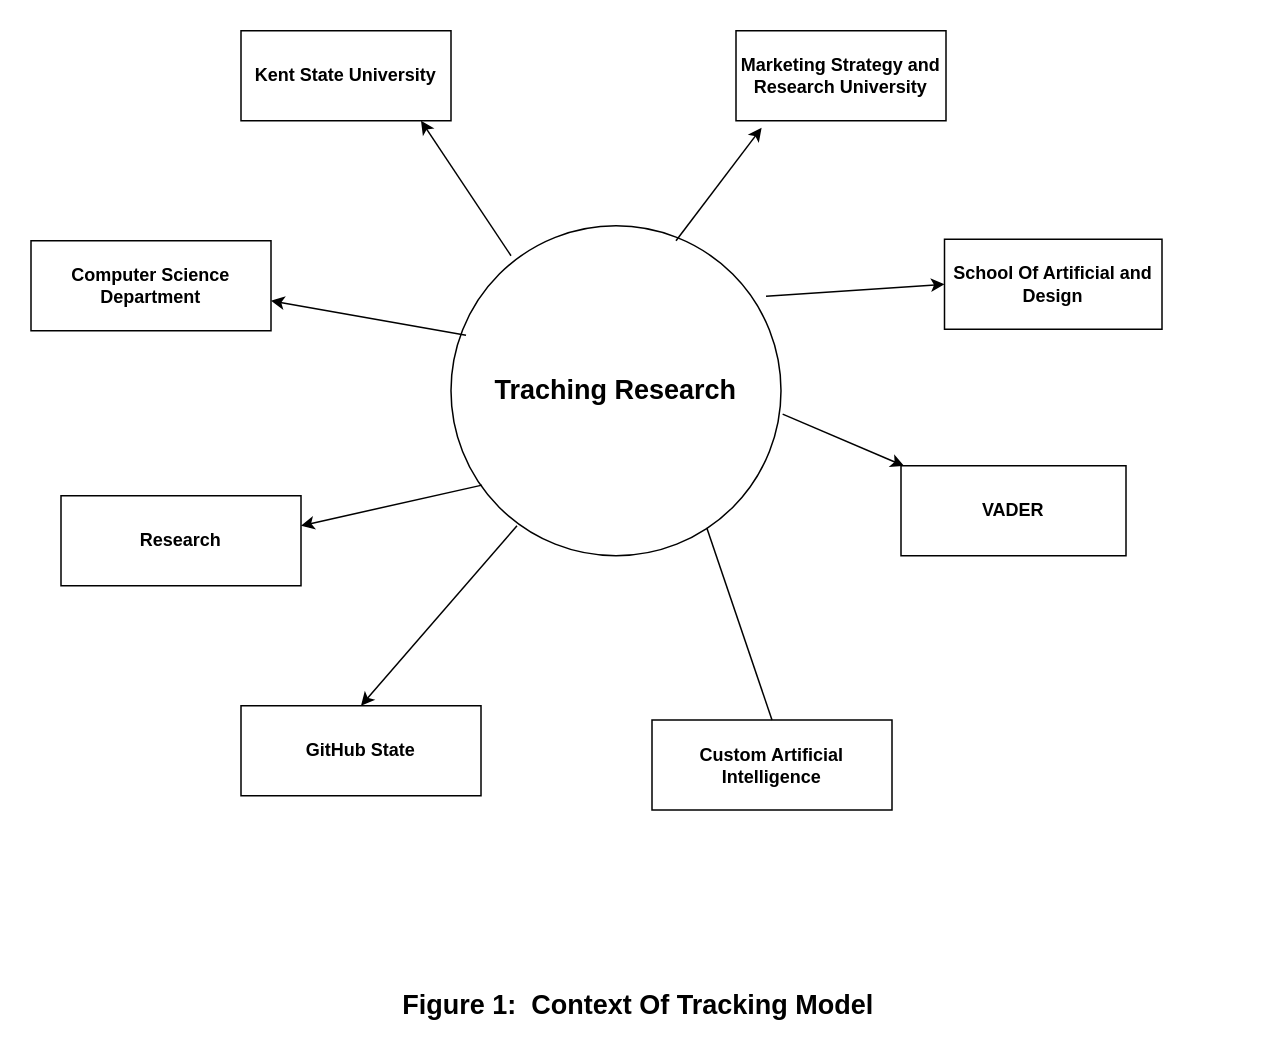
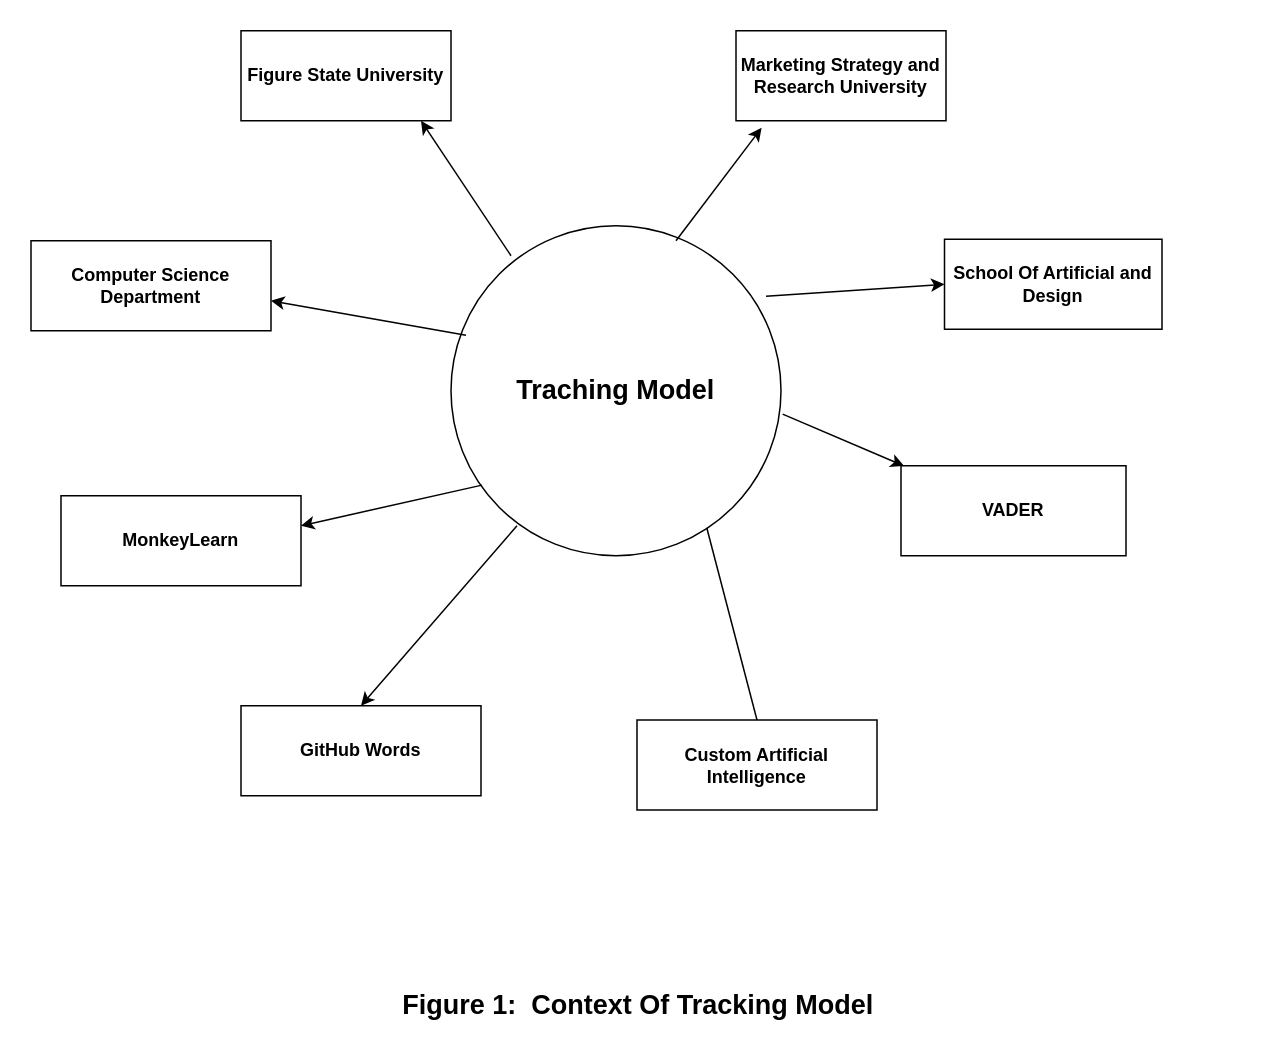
  <mxCell id="0" />
  <mxCell id="1" parent="0" />
- <mxCell id="2" value="&lt;font style=&quot;font-size: 18px&quot;&gt;&lt;b&gt;Traching Research&lt;/b&gt;&lt;/font&gt;" style="ellipse;whiteSpace=wrap;html=1;aspect=fixed;" vertex="1" parent="1"><mxGeometry x="300" y="150" width="220" height="220" as="geometry" /></mxCell>
- <mxCell id="3" value="&lt;b&gt;Kent State University&lt;/b&gt;" style="rounded=0;whiteSpace=wrap;html=1;" vertex="1" parent="1"><mxGeometry x="160" y="20" width="140" height="60" as="geometry" /></mxCell>
+ <mxCell id="2" value="&lt;font style=&quot;font-size: 18px&quot;&gt;&lt;b&gt;Traching Model&lt;/b&gt;&lt;/font&gt;" style="ellipse;whiteSpace=wrap;html=1;aspect=fixed;" vertex="1" parent="1"><mxGeometry x="300" y="150" width="220" height="220" as="geometry" /></mxCell>
+ <mxCell id="3" value="&lt;b&gt;Figure State University&lt;/b&gt;" style="rounded=0;whiteSpace=wrap;html=1;" vertex="1" parent="1"><mxGeometry x="160" y="20" width="140" height="60" as="geometry" /></mxCell>
  <mxCell id="4" value="&lt;b&gt;Computer Science Department&lt;/b&gt;" style="rounded=0;whiteSpace=wrap;html=1;" vertex="1" parent="1"><mxGeometry x="20" y="160" width="160" height="60" as="geometry" /></mxCell>
  <mxCell id="5" value="&lt;b&gt;Marketing Strategy and Research University&lt;/b&gt;" style="rounded=0;whiteSpace=wrap;html=1;" vertex="1" parent="1"><mxGeometry x="490" y="20" width="140" height="60" as="geometry" /></mxCell>
  <mxCell id="6" value="&lt;b&gt;VADER&lt;/b&gt;" style="rounded=0;whiteSpace=wrap;html=1;" vertex="1" parent="1"><mxGeometry x="600" y="310" width="150" height="60" as="geometry" /></mxCell>
- <mxCell id="7" value="&lt;b&gt;Research&lt;/b&gt;" style="rounded=0;whiteSpace=wrap;html=1;" vertex="1" parent="1"><mxGeometry x="40" y="330" width="160" height="60" as="geometry" /></mxCell>
+ <mxCell id="7" value="&lt;b&gt;MonkeyLearn&lt;/b&gt;" style="rounded=0;whiteSpace=wrap;html=1;" vertex="1" parent="1"><mxGeometry x="40" y="330" width="160" height="60" as="geometry" /></mxCell>
  <mxCell id="8" value="&lt;b&gt;School Of Artificial and Design&lt;/b&gt;" style="rounded=0;whiteSpace=wrap;html=1;" vertex="1" parent="1"><mxGeometry x="629" y="159" width="145" height="60" as="geometry" /></mxCell>
- <mxCell id="9" value="&lt;b&gt;Custom Artificial Intelligence&lt;/b&gt;" style="rounded=0;whiteSpace=wrap;html=1;" vertex="1" parent="1"><mxGeometry x="434" y="479.5" width="160" height="60" as="geometry" /></mxCell>
- <mxCell id="10" value="&lt;b&gt;GitHub State&lt;/b&gt;" style="rounded=0;whiteSpace=wrap;html=1;" vertex="1" parent="1"><mxGeometry x="160" y="470" width="160" height="60" as="geometry" /></mxCell>
+ <mxCell id="9" value="&lt;b&gt;Custom Artificial Intelligence&lt;/b&gt;" style="rounded=0;whiteSpace=wrap;html=1;" vertex="1" parent="1"><mxGeometry x="424" y="479.5" width="160" height="60" as="geometry" /></mxCell>
+ <mxCell id="10" value="&lt;b&gt;GitHub Words&lt;/b&gt;" style="rounded=0;whiteSpace=wrap;html=1;" vertex="1" parent="1"><mxGeometry x="160" y="470" width="160" height="60" as="geometry" /></mxCell>
  <mxCell id="11" value="" style="endArrow=classic;html=1;" edge="1" parent="1"><mxGeometry width="50" height="50" relative="1" as="geometry"><mxPoint x="310" y="223" as="sourcePoint" /><mxPoint x="180" y="200" as="targetPoint" /></mxGeometry></mxCell>
  <mxCell id="12" value="" style="endArrow=classic;html=1;" edge="1" parent="1"><mxGeometry width="50" height="50" relative="1" as="geometry"><mxPoint x="340" y="170" as="sourcePoint" /><mxPoint x="280" y="80" as="targetPoint" /></mxGeometry></mxCell>
  <mxCell id="13" value="" style="endArrow=classic;html=1;entryX=0.122;entryY=1.078;entryDx=0;entryDy=0;entryPerimeter=0;" edge="1" parent="1" target="5"><mxGeometry width="50" height="50" relative="1" as="geometry"><mxPoint x="450" y="160" as="sourcePoint" /><mxPoint x="502.1" y="112.16" as="targetPoint" /></mxGeometry></mxCell>
  <mxCell id="14" value="" style="endArrow=classic;html=1;entryX=0;entryY=0.5;entryDx=0;entryDy=0;" edge="1" parent="1" target="8"><mxGeometry width="50" height="50" relative="1" as="geometry"><mxPoint x="510" y="197" as="sourcePoint" /><mxPoint x="602.1" y="219.16" as="targetPoint" /></mxGeometry></mxCell>
  <mxCell id="15" value="" style="endArrow=classic;html=1;entryX=0.055;entryY=0.328;entryDx=0;entryDy=0;entryPerimeter=0;exitX=1.005;exitY=0.571;exitDx=0;exitDy=0;exitPerimeter=0;" edge="1" parent="1" source="2"><mxGeometry width="50" height="50" relative="1" as="geometry"><mxPoint x="490" y="288" as="sourcePoint" /><mxPoint x="602.1" y="310.16" as="targetPoint" /></mxGeometry></mxCell>
  <mxCell id="16" value="" style="endArrow=classic;html=1;entryX=0.5;entryY=0;entryDx=0;entryDy=0;" edge="1" parent="1" target="10"><mxGeometry width="50" height="50" relative="1" as="geometry"><mxPoint x="344" y="350" as="sourcePoint" /><mxPoint x="342.1" y="452.16" as="targetPoint" /></mxGeometry></mxCell>
  <mxCell id="17" value="" style="endArrow=none;html=1;entryX=0.5;entryY=0;entryDx=0;entryDy=0;exitX=0.775;exitY=0.915;exitDx=0;exitDy=0;exitPerimeter=0;" edge="1" parent="1" source="2" target="9"><mxGeometry width="50" height="50" relative="1" as="geometry"><mxPoint x="450" y="390" as="sourcePoint" /><mxPoint x="562.1" y="412.16" as="targetPoint" /></mxGeometry></mxCell>
  <mxCell id="18" value="" style="endArrow=classic;html=1;exitX=0.094;exitY=0.786;exitDx=0;exitDy=0;exitPerimeter=0;" edge="1" parent="1" source="2"><mxGeometry width="50" height="50" relative="1" as="geometry"><mxPoint x="208" y="349" as="sourcePoint" /><mxPoint x="200" y="350" as="targetPoint" /></mxGeometry></mxCell>
  <mxCell id="19" value="&lt;b&gt;&lt;font style=&quot;font-size: 18px&quot;&gt;Figure 1:&amp;nbsp; Context Of Tracking Model&lt;/font&gt;&lt;/b&gt;" style="text;html=1;strokeColor=none;fillColor=none;align=center;verticalAlign=middle;whiteSpace=wrap;rounded=0;" vertex="1" parent="1"><mxGeometry x="25" y="660" width="800" height="20" as="geometry" /></mxCell>
